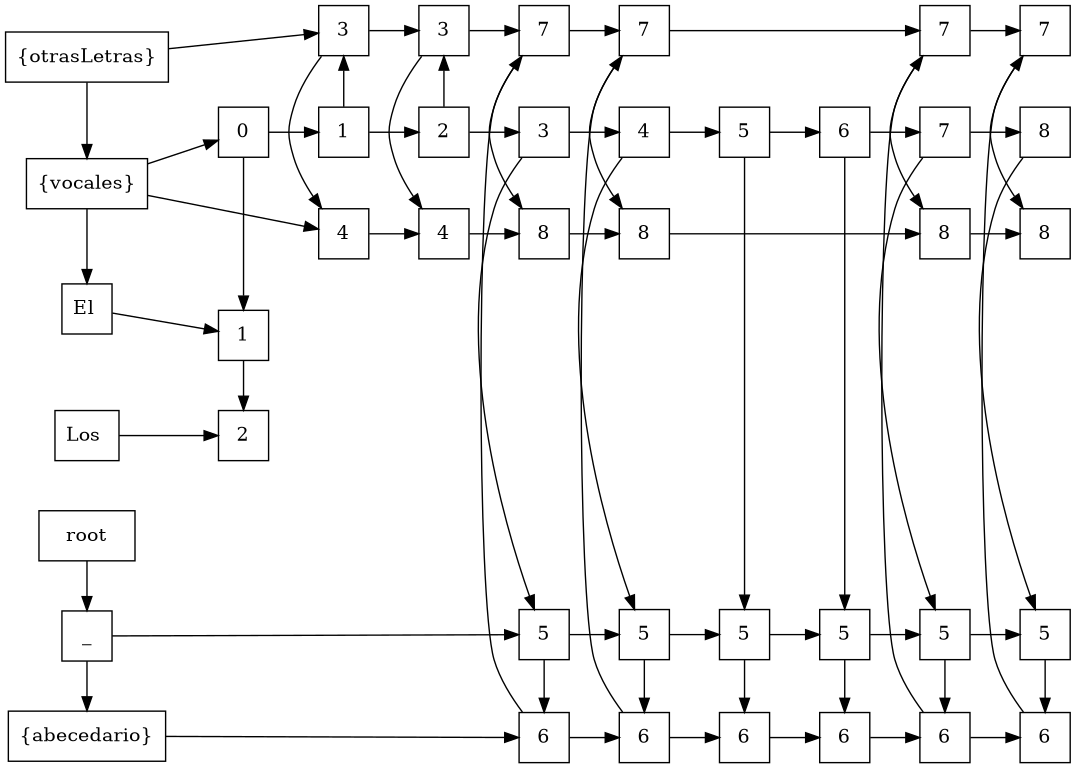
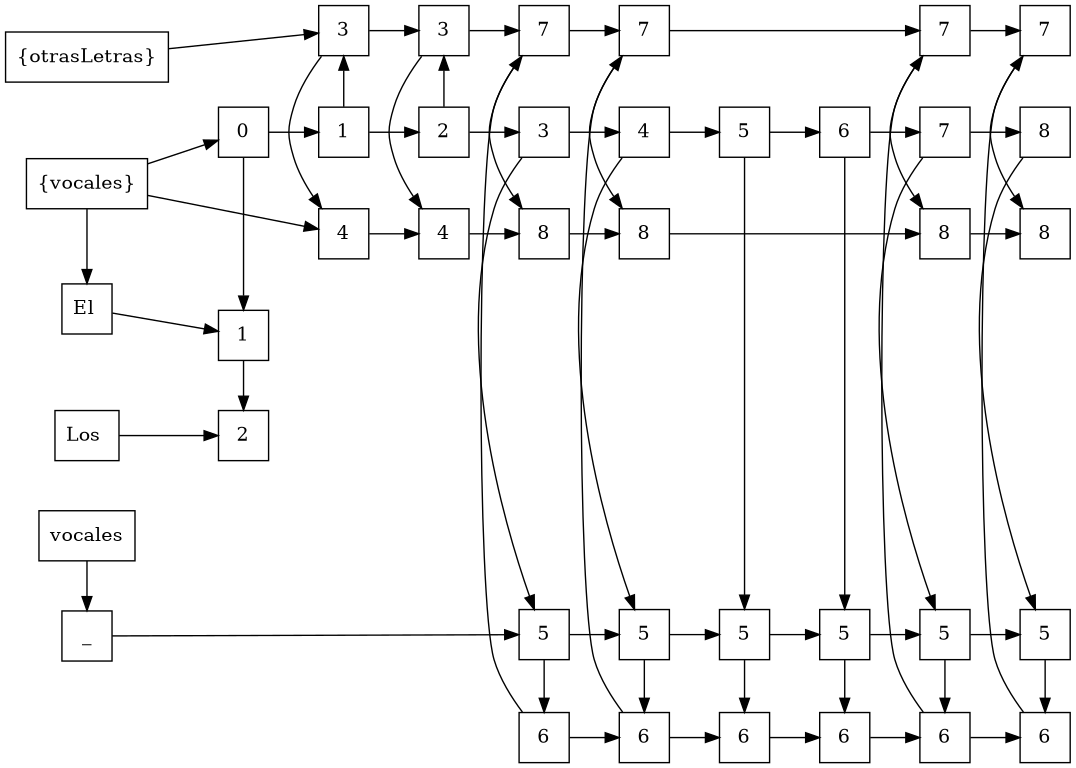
  digraph {
    nodesep=0.5
    rankdir=LR
    node [shape=rectangle]
    n1 [height=0.5 label=_ width=0.5]
-   n2 [height=0.5 label="{abecedario}" width=0.5]
    n3 [height=0.5 label="{otrasLetras}" width=0.5]
    n4 [height=0.5 label="{vocales}" width=0.5]
    n5 [height=0.5 label="El " width=0.5]
    n6 [height=0.5 label="Los " width=0.5]
-   n7 [height=0.5 label=root width=0.5]
+   n7 [height=0.5 label=vocales width=0.5]
    n8 [height=0.5 label=0 width=0.5]
    n9 [height=0.5 label=1 width=0.5]
    n10 [height=0.5 label=2 width=0.5]
    n11 [height=0.5 label=1 width=0.5]
    n12 [height=0.5 label=3 width=0.5]
    n13 [height=0.5 label=4 width=0.5]
    n14 [height=0.5 label=2 width=0.5]
    n15 [height=0.5 label=3 width=0.5]
    n16 [height=0.5 label=4 width=0.5]
    n17 [height=0.5 label=3 width=0.5]
    n18 [height=0.5 label=5 width=0.5]
    n19 [height=0.5 label=6 width=0.5]
    n20 [height=0.5 label=7 width=0.5]
    n21 [height=0.5 label=8 width=0.5]
    n22 [height=0.5 label=4 width=0.5]
    n23 [height=0.5 label=5 width=0.5]
    n24 [height=0.5 label=6 width=0.5]
    n25 [height=0.5 label=7 width=0.5]
    n26 [height=0.5 label=8 width=0.5]
    n27 [height=0.5 label=5 width=0.5]
    n28 [height=0.5 label=5 width=0.5]
    n29 [height=0.5 label=6 width=0.5]
    n30 [height=0.5 label=6 width=0.5]
    n31 [height=0.5 label=5 width=0.5]
    n32 [height=0.5 label=6 width=0.5]
    n33 [height=0.5 label=7 width=0.5]
    n34 [height=0.5 label=5 width=0.5]
    n35 [height=0.5 label=6 width=0.5]
    n36 [height=0.5 label=7 width=0.5]
    n37 [height=0.5 label=8 width=0.5]
    n38 [height=0.5 label=8 width=0.5]
    n39 [height=0.5 label=5 width=0.5]
    n40 [height=0.5 label=6 width=0.5]
    n41 [height=0.5 label=7 width=0.5]
    n42 [height=0.5 label=8 width=0.5]
    subgraph sub_1 {
      rank=same
      n1
-     n2
      n3
      n4
      n5
      n6
      n7
    }
    subgraph sub_2 {
      rank=same
      n8
      n9
      n10
    }
    subgraph sub_3 {
      rank=same
      n11
      n12
      n13
    }
    subgraph sub_4 {
      rank=same
      n14
      n15
      n16
    }
    subgraph sub_5 {
      rank=same
      n17
      n18
      n19
      n20
      n21
    }
    subgraph sub_6 {
      rank=same
      n22
      n23
      n24
      n25
      n26
    }
    subgraph sub_7 {
      rank=same
      n27
      n28
      n29
    }
    subgraph sub_8 {
      rank=same
      n30
      n31
      n32
    }
    subgraph sub_9 {
      rank=same
      n33
      n34
      n35
      n36
      n37
    }
    subgraph sub_10 {
      rank=same
      n38
      n39
      n40
      n41
      n42
    }
-   n1 -> n2
    n1 -> n18
-   n2 -> n19
-   n3 -> n4
    n3 -> n12
    n4 -> n5
    n4 -> n8
    n4 -> n13
    n5 -> n9
    n6 -> n10
    n7 -> n1
    n8 -> n9 [constraint=false]
    n8 -> n11
    n9 -> n10 [constraint=false]
    n11 -> n12 [constraint=false]
    n11 -> n14
    n12 -> n13 [constraint=false]
    n12 -> n15
    n13 -> n16
    n14 -> n15 [constraint=false]
    n14 -> n17
    n15 -> n16 [constraint=false]
    n15 -> n20
    n16 -> n21
    n17 -> n18 [constraint=false]
    n17 -> n22
    n18 -> n19 [constraint=false]
    n18 -> n23
    n19 -> n20 [constraint=false]
    n19 -> n24
    n20 -> n21 [constraint=false]
    n20 -> n25
    n21 -> n26
    n22 -> n23 [constraint=false]
    n22 -> n27
    n23 -> n24 [constraint=false]
    n23 -> n28
    n24 -> n25 [constraint=false]
    n24 -> n29
    n25 -> n26 [constraint=false]
    n25 -> n36
    n26 -> n37
    n27 -> n28 [constraint=false]
    n27 -> n30
    n28 -> n29 [constraint=false]
    n28 -> n31
    n29 -> n32
    n30 -> n31 [constraint=false]
    n30 -> n33
    n31 -> n32 [constraint=false]
    n31 -> n34
    n32 -> n35
    n33 -> n34 [constraint=false]
    n33 -> n38
    n34 -> n35 [constraint=false]
    n34 -> n39
    n35 -> n36 [constraint=false]
    n35 -> n40
    n36 -> n37 [constraint=false]
    n36 -> n41
    n37 -> n42
    n38 -> n39 [constraint=false]
    n39 -> n40 [constraint=false]
    n40 -> n41 [constraint=false]
    n41 -> n42 [constraint=false]
  }
